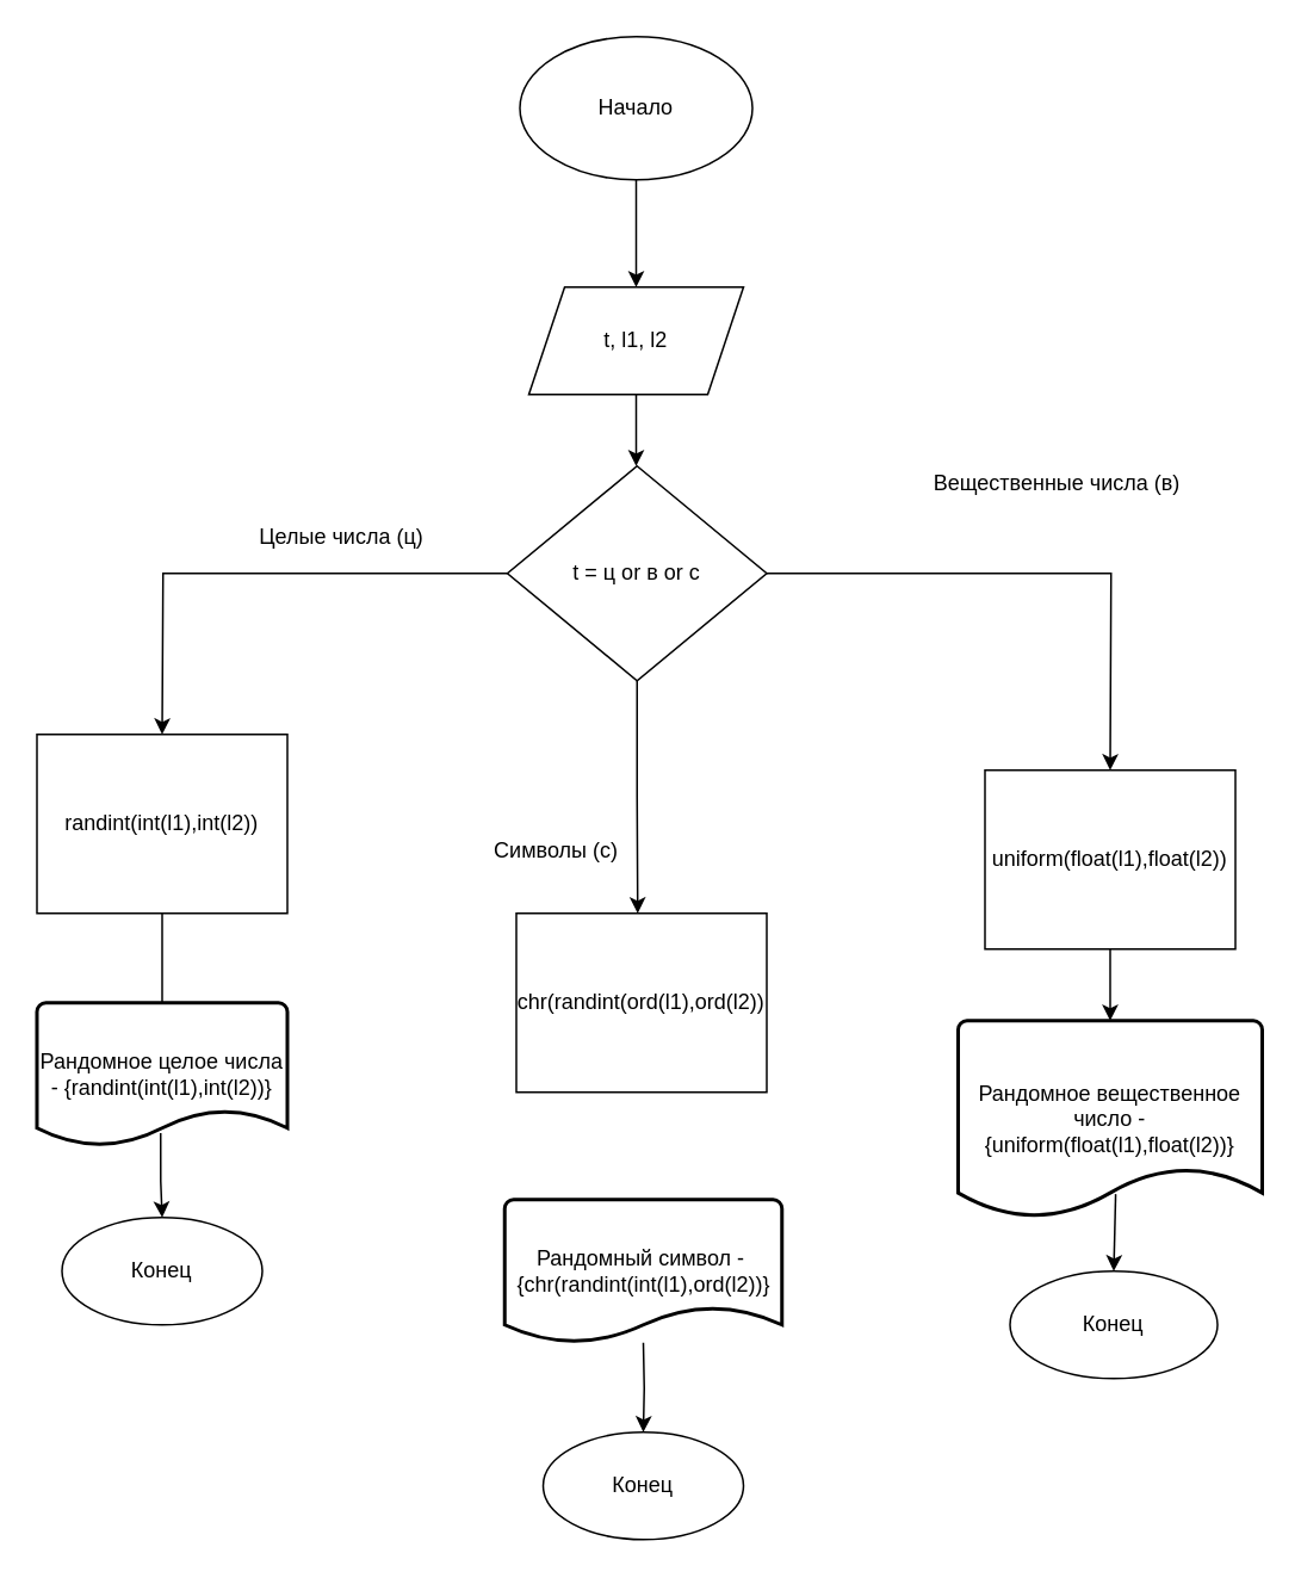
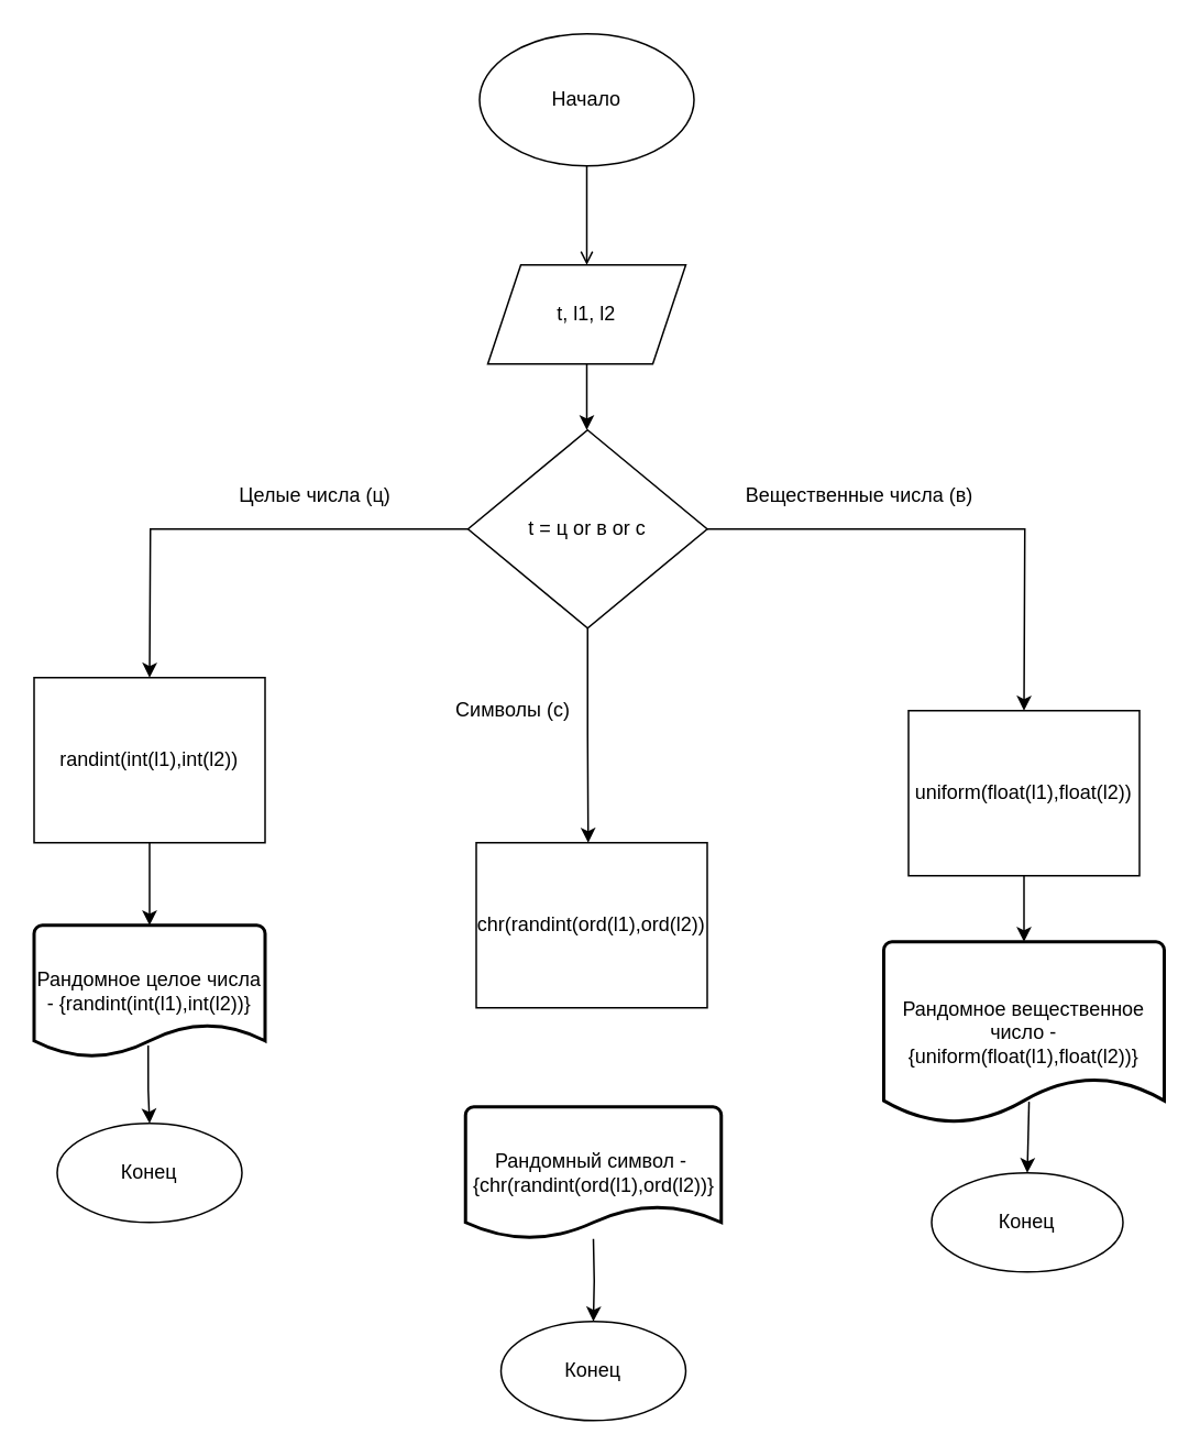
  <mxCell id="0" />
  <mxCell id="1" parent="0" />
  <mxCell id="2" value="Начало" style="ellipse;whiteSpace=wrap;html=1;" vertex="1" parent="1"><mxGeometry x="290" y="20" width="130" height="80" as="geometry" /></mxCell>
  <mxCell id="3" value="t, l1, l2" style="shape=parallelogram;perimeter=parallelogramPerimeter;whiteSpace=wrap;html=1;fixedSize=1;fontStyle=0" vertex="1" parent="1"><mxGeometry x="295" y="160" width="120" height="60" as="geometry" /></mxCell>
- <mxCell id="4" value="" style="endArrow=classic;html=1;rounded=0;exitX=0.5;exitY=1;exitDx=0;exitDy=0;entryX=0.5;entryY=0;entryDx=0;entryDy=0;fontStyle=0" edge="1" parent="1" source="2" target="3"><mxGeometry width="50" height="50" relative="1" as="geometry"><mxPoint x="290" y="330" as="sourcePoint" /><mxPoint x="340" y="280" as="targetPoint" /></mxGeometry></mxCell>
+ <mxCell id="4" value="" style="endArrow=open;html=1;rounded=0;exitX=0.5;exitY=1;exitDx=0;exitDy=0;entryX=0.5;entryY=0;entryDx=0;entryDy=0;fontStyle=0;" edge="1" parent="1" source="2" target="3"><mxGeometry width="50" height="50" relative="1" as="geometry"><mxPoint x="290" y="330" as="sourcePoint" /><mxPoint x="340" y="280" as="targetPoint" /></mxGeometry></mxCell>
  <mxCell id="5" value="" style="endArrow=classic;html=1;rounded=0;exitX=0.5;exitY=1;exitDx=0;exitDy=0;entryX=0.5;entryY=0;entryDx=0;entryDy=0;fontStyle=0" edge="1" parent="1" source="3"><mxGeometry width="50" height="50" relative="1" as="geometry"><mxPoint x="290" y="330" as="sourcePoint" /><mxPoint x="355" y="260" as="targetPoint" /></mxGeometry></mxCell>
  <mxCell id="6" style="edgeStyle=orthogonalEdgeStyle;rounded=0;orthogonalLoop=1;jettySize=auto;html=1;exitX=0.5;exitY=1;exitDx=0;exitDy=0;entryX=0.5;entryY=0;entryDx=0;entryDy=0;entryPerimeter=0;fontStyle=0" edge="1" parent="1" source="7" target="8"><mxGeometry relative="1" as="geometry"><mxPoint x="520" y="470" as="targetPoint" /></mxGeometry></mxCell>
  <mxCell id="7" value="uniform(float(l1),float(l2))" style="rounded=0;whiteSpace=wrap;html=1;fontStyle=0" vertex="1" parent="1"><mxGeometry x="550" y="430" width="140" height="100" as="geometry" /></mxCell>
  <mxCell id="8" value="Рандомное вещественное число - {uniform(float(l1),float(l2))}" style="strokeWidth=2;html=1;shape=mxgraph.flowchart.document2;whiteSpace=wrap;size=0.25;fontStyle=0" vertex="1" parent="1"><mxGeometry x="535" y="570" width="170" height="110" as="geometry" /></mxCell>
  <mxCell id="9" value="Конец" style="ellipse;whiteSpace=wrap;html=1;fontStyle=0" vertex="1" parent="1"><mxGeometry x="564" y="710" width="116" height="60" as="geometry" /></mxCell>
  <mxCell id="10" value="" style="endArrow=classic;html=1;rounded=0;exitX=0.518;exitY=0.881;exitDx=0;exitDy=0;exitPerimeter=0;fontStyle=0;entryX=0.5;entryY=0;entryDx=0;entryDy=0;" edge="1" parent="1" source="8" target="9"><mxGeometry width="50" height="50" relative="1" as="geometry"><mxPoint x="218.2" y="429.51" as="sourcePoint" /><mxPoint x="523" y="650" as="targetPoint" /></mxGeometry></mxCell>
  <mxCell id="11" style="edgeStyle=orthogonalEdgeStyle;rounded=0;orthogonalLoop=1;jettySize=auto;html=1;exitX=0;exitY=0.5;exitDx=0;exitDy=0;" edge="1" parent="1" source="14"><mxGeometry relative="1" as="geometry"><mxPoint x="90" y="410" as="targetPoint" /></mxGeometry></mxCell>
  <mxCell id="12" style="edgeStyle=orthogonalEdgeStyle;rounded=0;orthogonalLoop=1;jettySize=auto;html=1;exitX=1;exitY=0.5;exitDx=0;exitDy=0;" edge="1" parent="1" source="14"><mxGeometry relative="1" as="geometry"><mxPoint x="620" y="430" as="targetPoint" /></mxGeometry></mxCell>
  <mxCell id="13" style="edgeStyle=orthogonalEdgeStyle;rounded=0;orthogonalLoop=1;jettySize=auto;html=1;exitX=0.5;exitY=1;exitDx=0;exitDy=0;" edge="1" parent="1" source="14"><mxGeometry relative="1" as="geometry"><mxPoint x="355.857" y="510" as="targetPoint" /></mxGeometry></mxCell>
  <mxCell id="14" value="t = ц or в or с" style="rhombus;whiteSpace=wrap;html=1;" vertex="1" parent="1"><mxGeometry x="283" y="260" width="145" height="120" as="geometry" /></mxCell>
  <mxCell id="15" value="Целые числа (ц)" style="text;html=1;align=center;verticalAlign=middle;resizable=0;points=[];autosize=1;strokeColor=none;fillColor=none;" vertex="1" parent="1"><mxGeometry x="135" y="290" width="110" height="20" as="geometry" /></mxCell>
- <mxCell id="16" value="Вещественные числа (в)" style="text;html=1;align=center;verticalAlign=middle;resizable=0;points=[];autosize=1;strokeColor=none;fillColor=none;" vertex="1" parent="1"><mxGeometry x="515" y="260" width="150" height="20" as="geometry" /></mxCell>
- <mxCell id="17" value="Символы (с)" style="text;html=1;align=center;verticalAlign=middle;resizable=0;points=[];autosize=1;strokeColor=none;fillColor=none;" vertex="1" parent="1"><mxGeometry x="270" y="465" width="80" height="20" as="geometry" /></mxCell>
- <mxCell id="18" style="edgeStyle=orthogonalEdgeStyle;rounded=0;orthogonalLoop=1;jettySize=auto;html=1;exitX=0.5;exitY=1;exitDx=0;exitDy=0;entryX=0.5;entryY=0;entryDx=0;entryDy=0;entryPerimeter=0;endArrow=none;" edge="1" parent="1" source="19" target="22"><mxGeometry relative="1" as="geometry" /></mxCell>
+ <mxCell id="16" value="Вещественные числа (в)" style="text;html=1;align=center;verticalAlign=middle;resizable=0;points=[];autosize=1;strokeColor=none;fillColor=none;" vertex="1" parent="1"><mxGeometry x="445" y="290" width="150" height="20" as="geometry" /></mxCell>
+ <mxCell id="17" value="Символы (с)" style="text;html=1;align=center;verticalAlign=middle;resizable=0;points=[];autosize=1;strokeColor=none;fillColor=none;" vertex="1" parent="1"><mxGeometry x="270" y="420" width="80" height="20" as="geometry" /></mxCell>
+ <mxCell id="18" style="edgeStyle=orthogonalEdgeStyle;rounded=0;orthogonalLoop=1;jettySize=auto;html=1;exitX=0.5;exitY=1;exitDx=0;exitDy=0;entryX=0.5;entryY=0;entryDx=0;entryDy=0;entryPerimeter=0;" edge="1" parent="1" source="19" target="22"><mxGeometry relative="1" as="geometry" /></mxCell>
  <mxCell id="19" value="randint(int(l1),int(l2))" style="rounded=0;whiteSpace=wrap;html=1;fontStyle=0" vertex="1" parent="1"><mxGeometry x="20" y="410" width="140" height="100" as="geometry" /></mxCell>
  <mxCell id="20" value="chr(randint(ord(l1),ord(l2))" style="rounded=0;whiteSpace=wrap;html=1;fontStyle=0" vertex="1" parent="1"><mxGeometry x="288" y="510" width="140" height="100" as="geometry" /></mxCell>
- <mxCell id="21" value="Рандомный символ -&amp;nbsp; {chr(randint(int(l1),ord(l2))}" style="strokeWidth=2;html=1;shape=mxgraph.flowchart.document2;whiteSpace=wrap;size=0.25;fontStyle=0" vertex="1" parent="1"><mxGeometry x="281.5" y="670" width="155" height="80" as="geometry" /></mxCell>
+ <mxCell id="21" value="Рандомный символ -&amp;nbsp; {chr(randint(ord(l1),ord(l2))}" style="strokeWidth=2;html=1;shape=mxgraph.flowchart.document2;whiteSpace=wrap;size=0.25;fontStyle=0" vertex="1" parent="1"><mxGeometry x="281.5" y="670" width="155" height="80" as="geometry" /></mxCell>
  <mxCell id="22" value="Рандомное целое числа - {randint(int(l1),int(l2))}" style="strokeWidth=2;html=1;shape=mxgraph.flowchart.document2;whiteSpace=wrap;size=0.25;fontStyle=0" vertex="1" parent="1"><mxGeometry x="20" y="560" width="140" height="80" as="geometry" /></mxCell>
  <mxCell id="23" value="Конец" style="ellipse;whiteSpace=wrap;html=1;fontStyle=0" vertex="1" parent="1"><mxGeometry x="303" y="800" width="112" height="60" as="geometry" /></mxCell>
  <mxCell id="24" value="Конец" style="ellipse;whiteSpace=wrap;html=1;fontStyle=0" vertex="1" parent="1"><mxGeometry x="34" y="680" width="112" height="60" as="geometry" /></mxCell>
  <mxCell id="25" style="edgeStyle=orthogonalEdgeStyle;rounded=0;orthogonalLoop=1;jettySize=auto;html=1;exitX=0.494;exitY=0.911;exitDx=0;exitDy=0;entryX=0.5;entryY=0;entryDx=0;entryDy=0;exitPerimeter=0;" edge="1" parent="1" source="22" target="24"><mxGeometry relative="1" as="geometry"><mxPoint x="100" y="520" as="sourcePoint" /><mxPoint x="100" y="570" as="targetPoint" /></mxGeometry></mxCell>
  <mxCell id="26" style="edgeStyle=orthogonalEdgeStyle;rounded=0;orthogonalLoop=1;jettySize=auto;html=1;entryX=0.5;entryY=0;entryDx=0;entryDy=0;" edge="1" parent="1" target="23"><mxGeometry relative="1" as="geometry"><mxPoint x="359" y="750" as="sourcePoint" /><mxPoint x="110" y="580" as="targetPoint" /></mxGeometry></mxCell>
